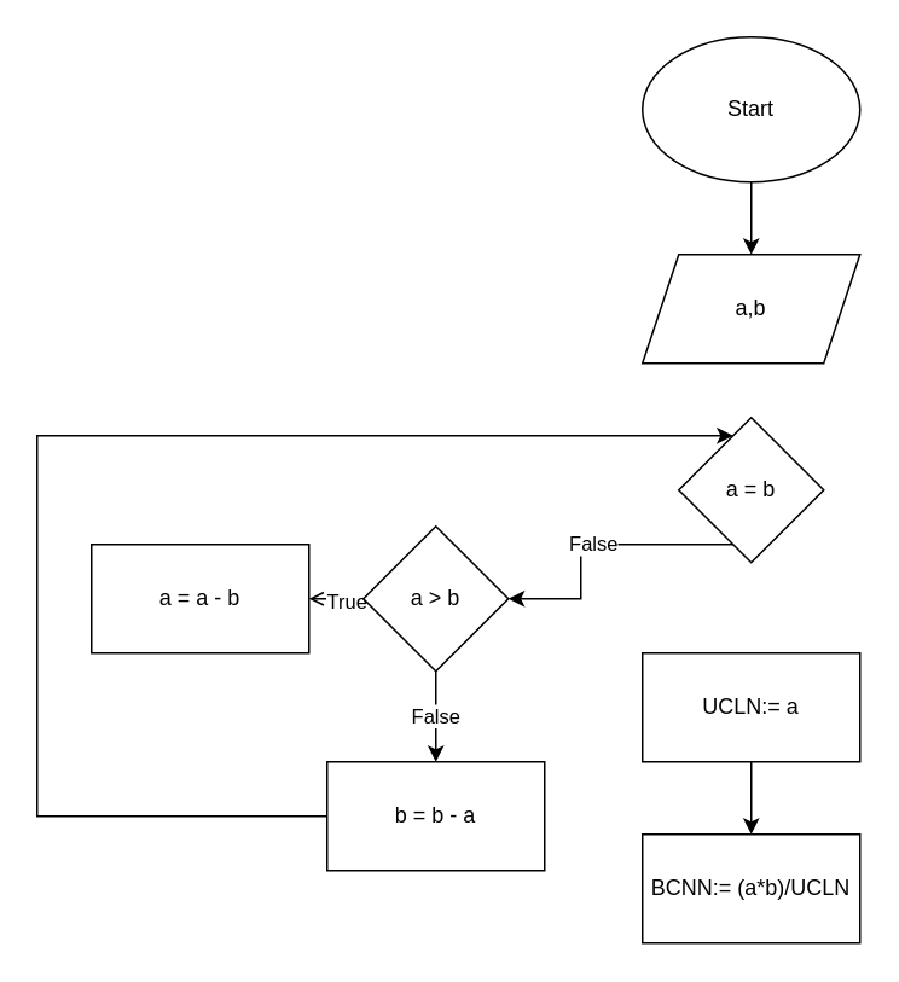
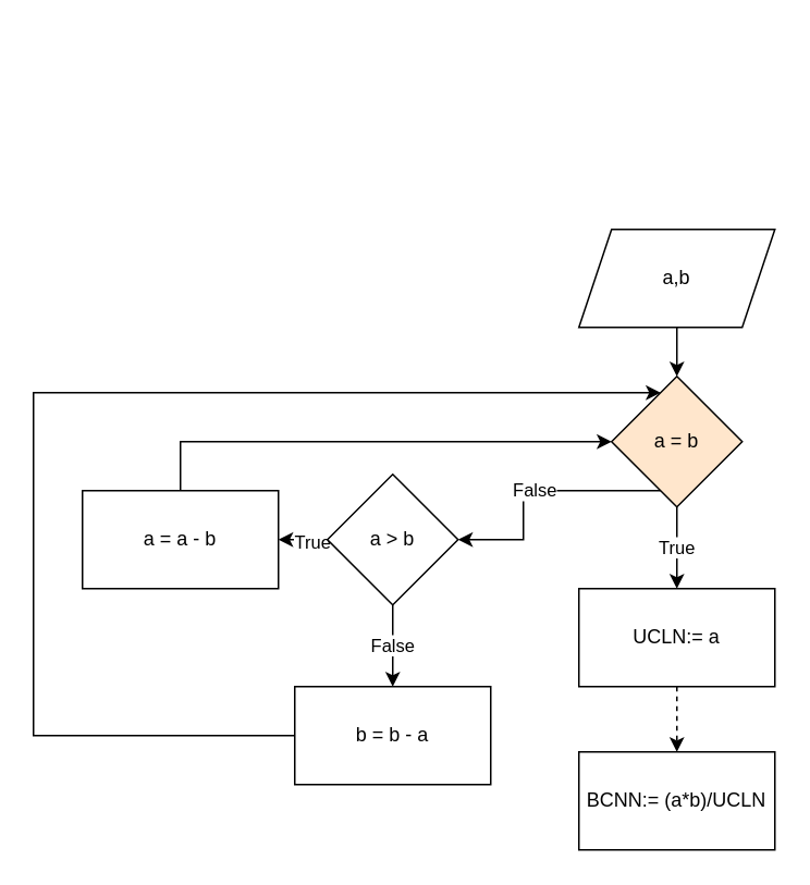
  <mxCell id="0" />
  <mxCell id="1" parent="0" />
- <mxCell id="2" value="" style="edgeStyle=orthogonalEdgeStyle;rounded=0;orthogonalLoop=1;jettySize=auto;html=1;entryX=0.5;entryY=0;entryDx=0;entryDy=0;" parent="1" source="3" target="5" edge="1"><mxGeometry relative="1" as="geometry"><mxPoint x="414" y="190" as="targetPoint" /></mxGeometry></mxCell>
- <mxCell id="3" value="Start" style="ellipse;whiteSpace=wrap;html=1;" parent="1" vertex="1"><mxGeometry x="354" width="120" height="80" as="geometry" y="20" /></mxCell>
+ <mxCell id="4" style="edgeStyle=orthogonalEdgeStyle;rounded=0;orthogonalLoop=1;jettySize=auto;html=1;exitX=0.5;exitY=1;exitDx=0;exitDy=0;entryX=0.5;entryY=0;entryDx=0;entryDy=0;" parent="1" source="5" target="8" edge="1"><mxGeometry relative="1" as="geometry" /></mxCell>
  <mxCell id="5" value="a,b" style="shape=parallelogram;perimeter=parallelogramPerimeter;whiteSpace=wrap;html=1;fixedSize=1;" parent="1" vertex="1"><mxGeometry x="354" y="140" width="120" height="60" as="geometry" /></mxCell>
+ <mxCell id="6" value="True" style="edgeStyle=orthogonalEdgeStyle;rounded=0;orthogonalLoop=1;jettySize=auto;html=1;" parent="1" source="8" target="10" edge="1"><mxGeometry relative="1" as="geometry" /></mxCell>
  <mxCell id="7" value="False" style="edgeStyle=orthogonalEdgeStyle;rounded=0;orthogonalLoop=1;jettySize=auto;html=1;entryX=1;entryY=0.5;entryDx=0;entryDy=0;" parent="1" source="8" target="15" edge="1"><mxGeometry relative="1" as="geometry"><Array as="points"><mxPoint x="320" y="300" /><mxPoint x="320" y="330" /></Array></mxGeometry></mxCell>
- <mxCell id="8" value="a = b" style="rhombus;whiteSpace=wrap;html=1;" parent="1" vertex="1"><mxGeometry x="374" y="230" width="80" height="80" as="geometry" /></mxCell>
- <mxCell id="9" value="" style="edgeStyle=orthogonalEdgeStyle;rounded=0;orthogonalLoop=1;jettySize=auto;html=1;" parent="1" source="10" target="11" edge="1"><mxGeometry relative="1" as="geometry" /></mxCell>
+ <mxCell id="8" value="a = b" style="rhombus;whiteSpace=wrap;html=1;fillColor=#ffe6cc;" parent="1" vertex="1"><mxGeometry x="374" y="230" width="80" height="80" as="geometry" /></mxCell>
+ <mxCell id="9" value="" style="edgeStyle=orthogonalEdgeStyle;rounded=0;orthogonalLoop=1;jettySize=auto;html=1;dashed=1;" parent="1" source="10" target="11" edge="1"><mxGeometry relative="1" as="geometry" /></mxCell>
  <mxCell id="10" value="UCLN:= a" style="rounded=0;whiteSpace=wrap;html=1;" parent="1" vertex="1"><mxGeometry x="354" y="360" width="120" height="60" as="geometry" /></mxCell>
  <mxCell id="11" value="BCNN:= (a*b)/UCLN" style="rounded=0;whiteSpace=wrap;html=1;" parent="1" vertex="1"><mxGeometry x="354" y="460" width="120" height="60" as="geometry" /></mxCell>
  <mxCell id="12" value="False" style="edgeStyle=orthogonalEdgeStyle;rounded=0;orthogonalLoop=1;jettySize=auto;html=1;" parent="1" source="15" target="17" edge="1"><mxGeometry relative="1" as="geometry" /></mxCell>
- <mxCell id="13" value="" style="edgeStyle=orthogonalEdgeStyle;rounded=0;orthogonalLoop=1;jettySize=auto;html=1;endArrow=open;" parent="1" source="15" target="19" edge="1"><mxGeometry relative="1" as="geometry" /></mxCell>
+ <mxCell id="13" value="" style="edgeStyle=orthogonalEdgeStyle;rounded=0;orthogonalLoop=1;jettySize=auto;html=1;" parent="1" source="15" target="19" edge="1"><mxGeometry relative="1" as="geometry" /></mxCell>
  <mxCell id="14" value="True" style="edgeLabel;html=1;align=center;verticalAlign=middle;resizable=0;points=[];" parent="13" vertex="1" connectable="0"><mxGeometry x="-0.616" y="1" relative="1" as="geometry"><mxPoint as="offset" /></mxGeometry></mxCell>
  <mxCell id="15" value="a &amp;gt; b" style="rhombus;whiteSpace=wrap;html=1;" parent="1" vertex="1"><mxGeometry x="200" y="290" width="80" height="80" as="geometry" /></mxCell>
  <mxCell id="16" style="edgeStyle=orthogonalEdgeStyle;rounded=0;orthogonalLoop=1;jettySize=auto;html=1;exitX=0;exitY=0.5;exitDx=0;exitDy=0;" parent="1" source="17" target="8" edge="1"><mxGeometry relative="1" as="geometry"><mxPoint x="414" y="240" as="targetPoint" /><Array as="points"><mxPoint x="20" y="450" /><mxPoint x="20" y="240" /></Array></mxGeometry></mxCell>
  <mxCell id="17" value="b = b - a" style="rounded=0;whiteSpace=wrap;html=1;" parent="1" vertex="1"><mxGeometry x="180" y="420" width="120" height="60" as="geometry" /></mxCell>
+ <mxCell id="18" style="edgeStyle=orthogonalEdgeStyle;rounded=0;orthogonalLoop=1;jettySize=auto;html=1;exitX=0.5;exitY=0;exitDx=0;exitDy=0;" parent="1" source="19" target="8" edge="1"><mxGeometry relative="1" as="geometry"><Array as="points"><mxPoint x="110" y="270" /></Array></mxGeometry></mxCell>
  <mxCell id="19" value="a = a - b" style="rounded=0;whiteSpace=wrap;html=1;" parent="1" vertex="1"><mxGeometry x="50" y="300" width="120" height="60" as="geometry" /></mxCell>
